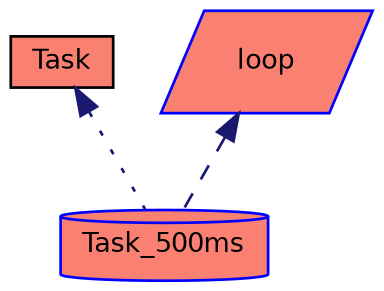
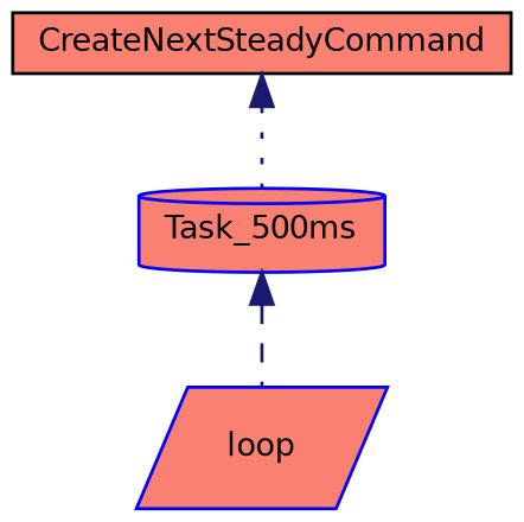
  digraph {
    rankdir=TB
    node [color=blue fillcolor=salmon fontname=Helvetica fontsize=10 style=filled]
    edge [color=midnightblue dir=back fontname=Helvetica fontsize=10 labelfontname=Helvetica labelfontsize=10]
-   n1 [color=black fontcolor=black height=0.2 label=Task shape=box width=0.4]
+   n1 [color=black fontcolor=black height=0.2 label=CreateNextSteadyCommand shape=box width=0.4]
    n2 [height=0.2 label=Task_500ms shape=cylinder width=0.4]
    n3 [height=0.2 label=loop shape=parallelogram width=0.4]
    n1 -> n2 [style=dotted]
-   n3 -> n2 [style=dashed]
+   n2 -> n3 [style=dashed]
  }
